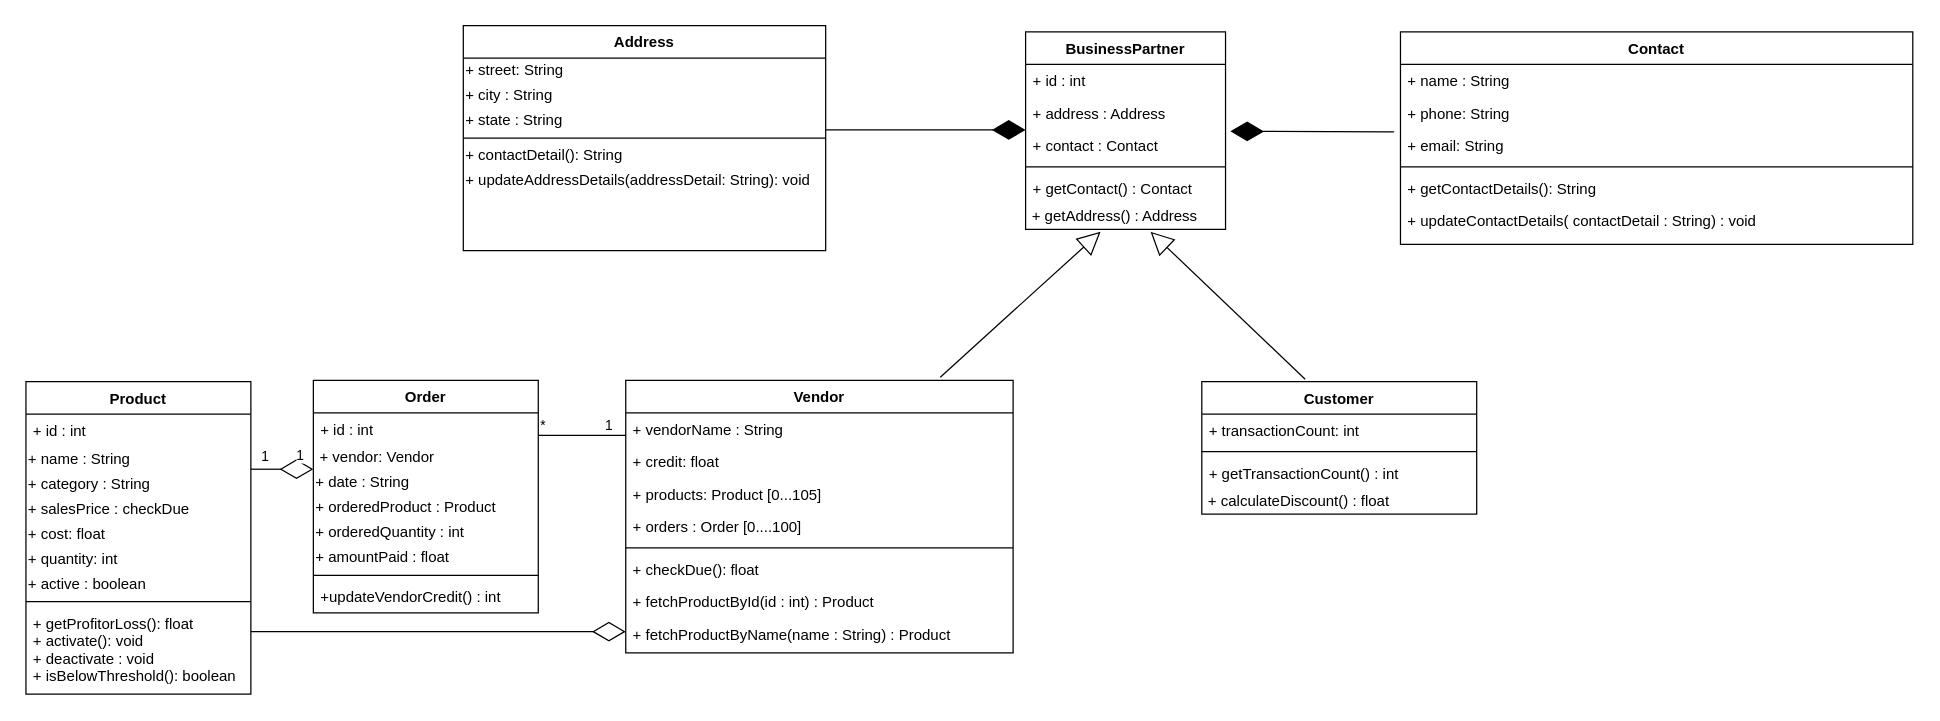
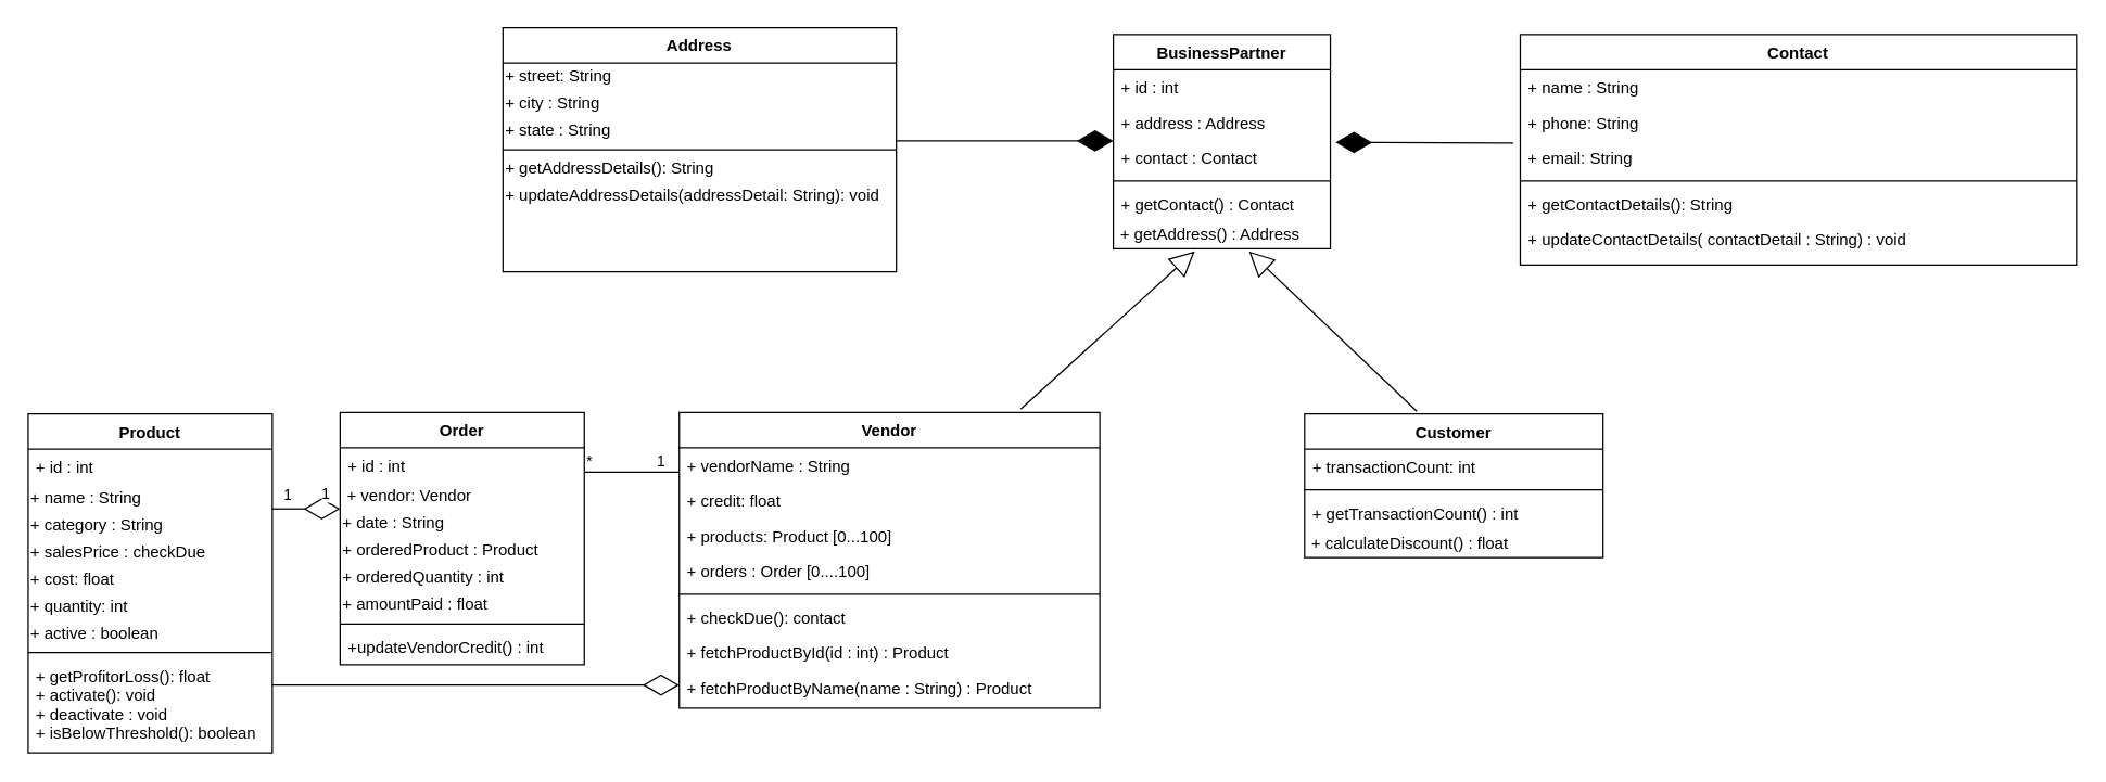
  <mxCell id="0" />
  <mxCell id="1" parent="0" />
  <mxCell id="2" value="Address" style="swimlane;fontStyle=1;align=center;verticalAlign=top;childLayout=stackLayout;horizontal=1;startSize=26;horizontalStack=0;resizeParent=1;resizeLast=0;collapsible=1;marginBottom=0;rounded=0;shadow=0;strokeWidth=1;" parent="1" vertex="1"><mxGeometry x="370" y="20" width="290" height="180" as="geometry"><mxRectangle x="230" y="140" width="160" height="26" as="alternateBounds" /></mxGeometry></mxCell>
  <mxCell id="3" value="+ street: String" style="text;html=1;align=left;verticalAlign=middle;resizable=0;points=[];autosize=1;" vertex="1" parent="2"><mxGeometry y="26" width="290" height="20" as="geometry" /></mxCell>
  <mxCell id="4" value="+ city : String" style="text;html=1;align=left;verticalAlign=middle;resizable=0;points=[];autosize=1;" vertex="1" parent="2"><mxGeometry y="46" width="290" height="20" as="geometry" /></mxCell>
  <mxCell id="5" value="+ state : String" style="text;html=1;align=left;verticalAlign=middle;resizable=0;points=[];autosize=1;" vertex="1" parent="2"><mxGeometry y="66" width="290" height="20" as="geometry" /></mxCell>
  <mxCell id="6" value="" style="line;html=1;strokeWidth=1;align=left;verticalAlign=middle;spacingTop=-1;spacingLeft=3;spacingRight=3;rotatable=0;labelPosition=right;points=[];portConstraint=eastwest;" vertex="1" parent="2"><mxGeometry y="86" width="290" height="8" as="geometry" /></mxCell>
- <mxCell id="7" value="+ contactDetail(): String" style="text;html=1;align=left;verticalAlign=middle;resizable=0;points=[];autosize=1;" vertex="1" parent="2"><mxGeometry y="94" width="290" height="20" as="geometry" /></mxCell>
+ <mxCell id="7" value="+ getAddressDetails(): String" style="text;html=1;align=left;verticalAlign=middle;resizable=0;points=[];autosize=1;" vertex="1" parent="2"><mxGeometry y="94" width="290" height="20" as="geometry" /></mxCell>
  <mxCell id="8" value="+ updateAddressDetails(addressDetail: String): void" style="text;html=1;align=left;verticalAlign=middle;resizable=0;points=[];autosize=1;" vertex="1" parent="2"><mxGeometry y="114" width="290" height="20" as="geometry" /></mxCell>
  <mxCell id="9" value="Vendor" style="swimlane;fontStyle=1;align=center;verticalAlign=top;childLayout=stackLayout;horizontal=1;startSize=26;horizontalStack=0;resizeParent=1;resizeLast=0;collapsible=1;marginBottom=0;rounded=0;shadow=0;strokeWidth=1;" parent="1" vertex="1"><mxGeometry x="500" y="304" width="310" height="218" as="geometry"><mxRectangle x="550" y="140" width="160" height="26" as="alternateBounds" /></mxGeometry></mxCell>
  <mxCell id="10" value="+ vendorName : String" style="text;align=left;verticalAlign=top;spacingLeft=4;spacingRight=4;overflow=hidden;rotatable=0;points=[[0,0.5],[1,0.5]];portConstraint=eastwest;" parent="9" vertex="1"><mxGeometry y="26" width="310" height="26" as="geometry" /></mxCell>
  <mxCell id="11" value="+ credit: float" style="text;align=left;verticalAlign=top;spacingLeft=4;spacingRight=4;overflow=hidden;rotatable=0;points=[[0,0.5],[1,0.5]];portConstraint=eastwest;rounded=0;shadow=0;html=0;" parent="9" vertex="1"><mxGeometry y="52" width="310" height="26" as="geometry" /></mxCell>
- <mxCell id="12" value="+ products: Product [0...105]" style="text;align=left;verticalAlign=top;spacingLeft=4;spacingRight=4;overflow=hidden;rotatable=0;points=[[0,0.5],[1,0.5]];portConstraint=eastwest;rounded=0;shadow=0;html=0;" parent="9" vertex="1"><mxGeometry y="78" width="310" height="26" as="geometry" /></mxCell>
+ <mxCell id="12" value="+ products: Product [0...100]" style="text;align=left;verticalAlign=top;spacingLeft=4;spacingRight=4;overflow=hidden;rotatable=0;points=[[0,0.5],[1,0.5]];portConstraint=eastwest;rounded=0;shadow=0;html=0;" parent="9" vertex="1"><mxGeometry y="78" width="310" height="26" as="geometry" /></mxCell>
  <mxCell id="13" value="+ orders : Order [0....100]" style="text;align=left;verticalAlign=top;spacingLeft=4;spacingRight=4;overflow=hidden;rotatable=0;points=[[0,0.5],[1,0.5]];portConstraint=eastwest;rounded=0;shadow=0;html=0;" parent="9" vertex="1"><mxGeometry y="104" width="310" height="26" as="geometry" /></mxCell>
  <mxCell id="14" value="" style="line;html=1;strokeWidth=1;align=left;verticalAlign=middle;spacingTop=-1;spacingLeft=3;spacingRight=3;rotatable=0;labelPosition=right;points=[];portConstraint=eastwest;" parent="9" vertex="1"><mxGeometry y="130" width="310" height="8" as="geometry" /></mxCell>
- <mxCell id="15" value="+ checkDue(): float" style="text;align=left;verticalAlign=top;spacingLeft=4;spacingRight=4;overflow=hidden;rotatable=0;points=[[0,0.5],[1,0.5]];portConstraint=eastwest;" parent="9" vertex="1"><mxGeometry y="138" width="310" height="26" as="geometry" /></mxCell>
+ <mxCell id="15" value="+ checkDue(): contact" style="text;align=left;verticalAlign=top;spacingLeft=4;spacingRight=4;overflow=hidden;rotatable=0;points=[[0,0.5],[1,0.5]];portConstraint=eastwest;" parent="9" vertex="1"><mxGeometry y="138" width="310" height="26" as="geometry" /></mxCell>
  <mxCell id="16" value="+ fetchProductById(id : int) : Product" style="text;align=left;verticalAlign=top;spacingLeft=4;spacingRight=4;overflow=hidden;rotatable=0;points=[[0,0.5],[1,0.5]];portConstraint=eastwest;" parent="9" vertex="1"><mxGeometry y="164" width="310" height="26" as="geometry" /></mxCell>
  <mxCell id="17" value="+ fetchProductByName(name : String) : Product" style="text;align=left;verticalAlign=top;spacingLeft=4;spacingRight=4;overflow=hidden;rotatable=0;points=[[0,0.5],[1,0.5]];portConstraint=eastwest;rounded=0;shadow=0;html=0;" parent="9" vertex="1"><mxGeometry y="190" width="310" height="26" as="geometry" /></mxCell>
  <mxCell id="18" value="Contact" style="swimlane;fontStyle=1;align=center;verticalAlign=top;childLayout=stackLayout;horizontal=1;startSize=26;horizontalStack=0;resizeParent=1;resizeLast=0;collapsible=1;marginBottom=0;rounded=0;shadow=0;strokeWidth=1;" vertex="1" parent="1"><mxGeometry x="1120" y="25" width="410" height="170" as="geometry"><mxRectangle x="550" y="140" width="160" height="26" as="alternateBounds" /></mxGeometry></mxCell>
  <mxCell id="19" value="+ name : String" style="text;align=left;verticalAlign=top;spacingLeft=4;spacingRight=4;overflow=hidden;rotatable=0;points=[[0,0.5],[1,0.5]];portConstraint=eastwest;" vertex="1" parent="18"><mxGeometry y="26" width="410" height="26" as="geometry" /></mxCell>
  <mxCell id="20" value="+ phone: String" style="text;align=left;verticalAlign=top;spacingLeft=4;spacingRight=4;overflow=hidden;rotatable=0;points=[[0,0.5],[1,0.5]];portConstraint=eastwest;rounded=0;shadow=0;html=0;" vertex="1" parent="18"><mxGeometry y="52" width="410" height="26" as="geometry" /></mxCell>
  <mxCell id="21" value="+ email: String" style="text;align=left;verticalAlign=top;spacingLeft=4;spacingRight=4;overflow=hidden;rotatable=0;points=[[0,0.5],[1,0.5]];portConstraint=eastwest;rounded=0;shadow=0;html=0;" vertex="1" parent="18"><mxGeometry y="78" width="410" height="26" as="geometry" /></mxCell>
  <mxCell id="22" value="" style="line;html=1;strokeWidth=1;align=left;verticalAlign=middle;spacingTop=-1;spacingLeft=3;spacingRight=3;rotatable=0;labelPosition=right;points=[];portConstraint=eastwest;" vertex="1" parent="18"><mxGeometry y="104" width="410" height="8" as="geometry" /></mxCell>
  <mxCell id="23" value="+ getContactDetails(): String" style="text;align=left;verticalAlign=top;spacingLeft=4;spacingRight=4;overflow=hidden;rotatable=0;points=[[0,0.5],[1,0.5]];portConstraint=eastwest;" vertex="1" parent="18"><mxGeometry y="112" width="410" height="26" as="geometry" /></mxCell>
  <mxCell id="24" value="+ updateContactDetails( contactDetail : String) : void" style="text;align=left;verticalAlign=top;spacingLeft=4;spacingRight=4;overflow=hidden;rotatable=0;points=[[0,0.5],[1,0.5]];portConstraint=eastwest;" vertex="1" parent="18"><mxGeometry y="138" width="410" height="26" as="geometry" /></mxCell>
  <mxCell id="25" value="BusinessPartner" style="swimlane;fontStyle=1;align=center;verticalAlign=top;childLayout=stackLayout;horizontal=1;startSize=26;horizontalStack=0;resizeParent=1;resizeParentMax=0;resizeLast=0;collapsible=1;marginBottom=0;" vertex="1" parent="1"><mxGeometry x="820" y="25" width="160" height="158" as="geometry" /></mxCell>
  <mxCell id="26" value="+ id : int" style="text;strokeColor=none;fillColor=none;align=left;verticalAlign=top;spacingLeft=4;spacingRight=4;overflow=hidden;rotatable=0;points=[[0,0.5],[1,0.5]];portConstraint=eastwest;" vertex="1" parent="25"><mxGeometry y="26" width="160" height="26" as="geometry" /></mxCell>
  <mxCell id="27" value="+ address : Address" style="text;strokeColor=none;fillColor=none;align=left;verticalAlign=top;spacingLeft=4;spacingRight=4;overflow=hidden;rotatable=0;points=[[0,0.5],[1,0.5]];portConstraint=eastwest;" vertex="1" parent="25"><mxGeometry y="52" width="160" height="26" as="geometry" /></mxCell>
  <mxCell id="28" value="+ contact : Contact" style="text;strokeColor=none;fillColor=none;align=left;verticalAlign=top;spacingLeft=4;spacingRight=4;overflow=hidden;rotatable=0;points=[[0,0.5],[1,0.5]];portConstraint=eastwest;" vertex="1" parent="25"><mxGeometry y="78" width="160" height="26" as="geometry" /></mxCell>
  <mxCell id="29" value="" style="line;strokeWidth=1;fillColor=none;align=left;verticalAlign=middle;spacingTop=-1;spacingLeft=3;spacingRight=3;rotatable=0;labelPosition=right;points=[];portConstraint=eastwest;" vertex="1" parent="25"><mxGeometry y="104" width="160" height="8" as="geometry" /></mxCell>
  <mxCell id="30" value="+ getContact() : Contact" style="text;strokeColor=none;fillColor=none;align=left;verticalAlign=top;spacingLeft=4;spacingRight=4;overflow=hidden;rotatable=0;points=[[0,0.5],[1,0.5]];portConstraint=eastwest;" vertex="1" parent="25"><mxGeometry y="112" width="160" height="26" as="geometry" /></mxCell>
  <mxCell id="31" value="&amp;nbsp;+ getAddress() : Address" style="text;html=1;align=left;verticalAlign=middle;resizable=0;points=[];autosize=1;" vertex="1" parent="25"><mxGeometry y="138" width="160" height="20" as="geometry" /></mxCell>
  <mxCell id="32" value="Customer" style="swimlane;fontStyle=1;align=center;verticalAlign=top;childLayout=stackLayout;horizontal=1;startSize=26;horizontalStack=0;resizeParent=1;resizeParentMax=0;resizeLast=0;collapsible=1;marginBottom=0;" vertex="1" parent="1"><mxGeometry x="961" y="305" width="220" height="106" as="geometry" /></mxCell>
  <mxCell id="33" value="+ transactionCount: int" style="text;strokeColor=none;fillColor=none;align=left;verticalAlign=top;spacingLeft=4;spacingRight=4;overflow=hidden;rotatable=0;points=[[0,0.5],[1,0.5]];portConstraint=eastwest;" vertex="1" parent="32"><mxGeometry y="26" width="220" height="26" as="geometry" /></mxCell>
  <mxCell id="34" value="" style="line;strokeWidth=1;fillColor=none;align=left;verticalAlign=middle;spacingTop=-1;spacingLeft=3;spacingRight=3;rotatable=0;labelPosition=right;points=[];portConstraint=eastwest;" vertex="1" parent="32"><mxGeometry y="52" width="220" height="8" as="geometry" /></mxCell>
  <mxCell id="35" value="+ getTransactionCount() : int" style="text;strokeColor=none;fillColor=none;align=left;verticalAlign=top;spacingLeft=4;spacingRight=4;overflow=hidden;rotatable=0;points=[[0,0.5],[1,0.5]];portConstraint=eastwest;" vertex="1" parent="32"><mxGeometry y="60" width="220" height="26" as="geometry" /></mxCell>
  <mxCell id="36" value="&amp;nbsp;+ calculateDiscount() : float" style="text;html=1;align=left;verticalAlign=middle;resizable=0;points=[];autosize=1;" vertex="1" parent="32"><mxGeometry y="86" width="220" height="20" as="geometry" /></mxCell>
  <mxCell id="37" value="Order" style="swimlane;fontStyle=1;align=center;verticalAlign=top;childLayout=stackLayout;horizontal=1;startSize=26;horizontalStack=0;resizeParent=1;resizeParentMax=0;resizeLast=0;collapsible=1;marginBottom=0;" vertex="1" parent="1"><mxGeometry x="250" y="304" width="180" height="186" as="geometry" /></mxCell>
  <mxCell id="38" value="+ id : int" style="text;strokeColor=none;fillColor=none;align=left;verticalAlign=top;spacingLeft=4;spacingRight=4;overflow=hidden;rotatable=0;points=[[0,0.5],[1,0.5]];portConstraint=eastwest;" vertex="1" parent="37"><mxGeometry y="26" width="180" height="26" as="geometry" /></mxCell>
  <mxCell id="39" value="&amp;nbsp;+ vendor: Vendor" style="text;html=1;align=left;verticalAlign=middle;resizable=0;points=[];autosize=1;" vertex="1" parent="37"><mxGeometry y="52" width="180" height="20" as="geometry" /></mxCell>
  <mxCell id="40" value="+ date : String" style="text;html=1;align=left;verticalAlign=middle;resizable=0;points=[];autosize=1;" vertex="1" parent="37"><mxGeometry y="72" width="180" height="20" as="geometry" /></mxCell>
  <mxCell id="41" value="+ orderedProduct : Product" style="text;html=1;align=left;verticalAlign=middle;resizable=0;points=[];autosize=1;" vertex="1" parent="37"><mxGeometry y="92" width="180" height="20" as="geometry" /></mxCell>
  <mxCell id="42" value="+ orderedQuantity : int" style="text;html=1;align=left;verticalAlign=middle;resizable=0;points=[];autosize=1;" vertex="1" parent="37"><mxGeometry y="112" width="180" height="20" as="geometry" /></mxCell>
  <mxCell id="43" value="+ amountPaid : float" style="text;html=1;align=left;verticalAlign=middle;resizable=0;points=[];autosize=1;" vertex="1" parent="37"><mxGeometry y="132" width="180" height="20" as="geometry" /></mxCell>
  <mxCell id="44" value="" style="line;strokeWidth=1;fillColor=none;align=left;verticalAlign=middle;spacingTop=-1;spacingLeft=3;spacingRight=3;rotatable=0;labelPosition=right;points=[];portConstraint=eastwest;" vertex="1" parent="37"><mxGeometry y="152" width="180" height="8" as="geometry" /></mxCell>
  <mxCell id="45" value="+updateVendorCredit() : int" style="text;strokeColor=none;fillColor=none;align=left;verticalAlign=top;spacingLeft=4;spacingRight=4;overflow=hidden;rotatable=0;points=[[0,0.5],[1,0.5]];portConstraint=eastwest;" vertex="1" parent="37"><mxGeometry y="160" width="180" height="26" as="geometry" /></mxCell>
  <mxCell id="46" value="Product" style="swimlane;fontStyle=1;align=center;verticalAlign=top;childLayout=stackLayout;horizontal=1;startSize=26;horizontalStack=0;resizeParent=1;resizeParentMax=0;resizeLast=0;collapsible=1;marginBottom=0;" vertex="1" parent="1"><mxGeometry x="20" y="305" width="180" height="250" as="geometry" /></mxCell>
  <mxCell id="47" value="+ id : int" style="text;strokeColor=none;fillColor=none;align=left;verticalAlign=top;spacingLeft=4;spacingRight=4;overflow=hidden;rotatable=0;points=[[0,0.5],[1,0.5]];portConstraint=eastwest;" vertex="1" parent="46"><mxGeometry y="26" width="180" height="26" as="geometry" /></mxCell>
  <mxCell id="48" value="+ name : String" style="text;html=1;align=left;verticalAlign=middle;resizable=0;points=[];autosize=1;" vertex="1" parent="46"><mxGeometry y="52" width="180" height="20" as="geometry" /></mxCell>
  <mxCell id="49" value="+ category : String" style="text;html=1;align=left;verticalAlign=middle;resizable=0;points=[];autosize=1;" vertex="1" parent="46"><mxGeometry y="72" width="180" height="20" as="geometry" /></mxCell>
  <mxCell id="50" value="+ salesPrice : checkDue" style="text;html=1;align=left;verticalAlign=middle;resizable=0;points=[];autosize=1;" vertex="1" parent="46"><mxGeometry y="92" width="180" height="20" as="geometry" /></mxCell>
  <mxCell id="51" value="+ cost: float" style="text;html=1;align=left;verticalAlign=middle;resizable=0;points=[];autosize=1;" vertex="1" parent="46"><mxGeometry y="112" width="180" height="20" as="geometry" /></mxCell>
  <mxCell id="52" value="+ quantity: int" style="text;html=1;align=left;verticalAlign=middle;resizable=0;points=[];autosize=1;" vertex="1" parent="46"><mxGeometry y="132" width="180" height="20" as="geometry" /></mxCell>
  <mxCell id="53" value="+ active : boolean" style="text;html=1;align=left;verticalAlign=middle;resizable=0;points=[];autosize=1;" vertex="1" parent="46"><mxGeometry y="152" width="180" height="20" as="geometry" /></mxCell>
  <mxCell id="54" value="" style="line;strokeWidth=1;fillColor=none;align=left;verticalAlign=middle;spacingTop=-1;spacingLeft=3;spacingRight=3;rotatable=0;labelPosition=right;points=[];portConstraint=eastwest;" vertex="1" parent="46"><mxGeometry y="172" width="180" height="8" as="geometry" /></mxCell>
  <mxCell id="55" value="+ getProfitorLoss(): float&#10;+ activate(): void&#10;+ deactivate : void&#10;+ isBelowThreshold(): boolean" style="text;strokeColor=none;fillColor=none;align=left;verticalAlign=top;spacingLeft=4;spacingRight=4;overflow=hidden;rotatable=0;points=[[0,0.5],[1,0.5]];portConstraint=eastwest;" vertex="1" parent="46"><mxGeometry y="180" width="180" height="70" as="geometry" /></mxCell>
  <mxCell id="56" value="" style="endArrow=diamondThin;endFill=1;endSize=24;html=1;" edge="1" parent="1"><mxGeometry width="160" relative="1" as="geometry"><mxPoint x="660" y="103.5" as="sourcePoint" /><mxPoint x="820" y="103.5" as="targetPoint" /></mxGeometry></mxCell>
  <mxCell id="57" value="" style="endArrow=diamondThin;endFill=1;endSize=24;html=1;entryX=1.024;entryY=0.062;entryDx=0;entryDy=0;entryPerimeter=0;" edge="1" parent="1" target="28"><mxGeometry width="160" relative="1" as="geometry"><mxPoint x="1100" y="105" as="sourcePoint" /><mxPoint x="1030" y="103.5" as="targetPoint" /><Array as="points"><mxPoint x="1120" y="105" /></Array></mxGeometry></mxCell>
  <mxCell id="58" value="" style="endArrow=block;endSize=16;endFill=0;html=1;exitX=0.376;exitY=-0.019;exitDx=0;exitDy=0;exitPerimeter=0;" edge="1" parent="1" source="32"><mxGeometry width="160" relative="1" as="geometry"><mxPoint x="900" y="255" as="sourcePoint" /><mxPoint x="920" y="185" as="targetPoint" /></mxGeometry></mxCell>
  <mxCell id="59" value="" style="endArrow=block;endSize=16;endFill=0;html=1;exitX=0.812;exitY=-0.012;exitDx=0;exitDy=0;exitPerimeter=0;" edge="1" parent="1" source="9"><mxGeometry width="160" relative="1" as="geometry"><mxPoint x="750" y="255" as="sourcePoint" /><mxPoint x="880" y="185" as="targetPoint" /></mxGeometry></mxCell>
  <mxCell id="60" value="" style="endArrow=diamondThin;endFill=0;endSize=24;html=1;" edge="1" parent="1"><mxGeometry width="160" relative="1" as="geometry"><mxPoint x="200" y="505" as="sourcePoint" /><mxPoint x="500" y="505" as="targetPoint" /></mxGeometry></mxCell>
  <mxCell id="61" value="" style="endArrow=diamondThin;endFill=0;endSize=24;html=1;" edge="1" parent="1"><mxGeometry width="160" relative="1" as="geometry"><mxPoint x="200" y="375" as="sourcePoint" /><mxPoint x="250" y="375" as="targetPoint" /></mxGeometry></mxCell>
  <mxCell id="62" value="" style="endArrow=none;html=1;edgeStyle=orthogonalEdgeStyle;" edge="1" parent="1"><mxGeometry relative="1" as="geometry"><mxPoint x="430" y="348" as="sourcePoint" /><mxPoint x="500" y="348" as="targetPoint" /></mxGeometry></mxCell>
  <mxCell id="63" value="*" style="edgeLabel;resizable=0;html=1;align=left;verticalAlign=bottom;" connectable="0" vertex="1" parent="62"><mxGeometry x="-1" relative="1" as="geometry" /></mxCell>
  <mxCell id="64" value="1" style="edgeLabel;resizable=0;html=1;align=right;verticalAlign=bottom;" connectable="0" vertex="1" parent="62"><mxGeometry x="1" relative="1" as="geometry"><mxPoint x="-10" as="offset" /></mxGeometry></mxCell>
  <mxCell id="65" value="1" style="edgeLabel;resizable=0;html=1;align=right;verticalAlign=bottom;" connectable="0" vertex="1" parent="1"><mxGeometry x="230" y="345" as="geometry"><mxPoint x="13" y="27" as="offset" /></mxGeometry></mxCell>
  <mxCell id="66" value="1" style="edgeLabel;resizable=0;html=1;align=right;verticalAlign=bottom;" connectable="0" vertex="1" parent="1"><mxGeometry x="210" y="355" as="geometry"><mxPoint x="5" y="18" as="offset" /></mxGeometry></mxCell>
